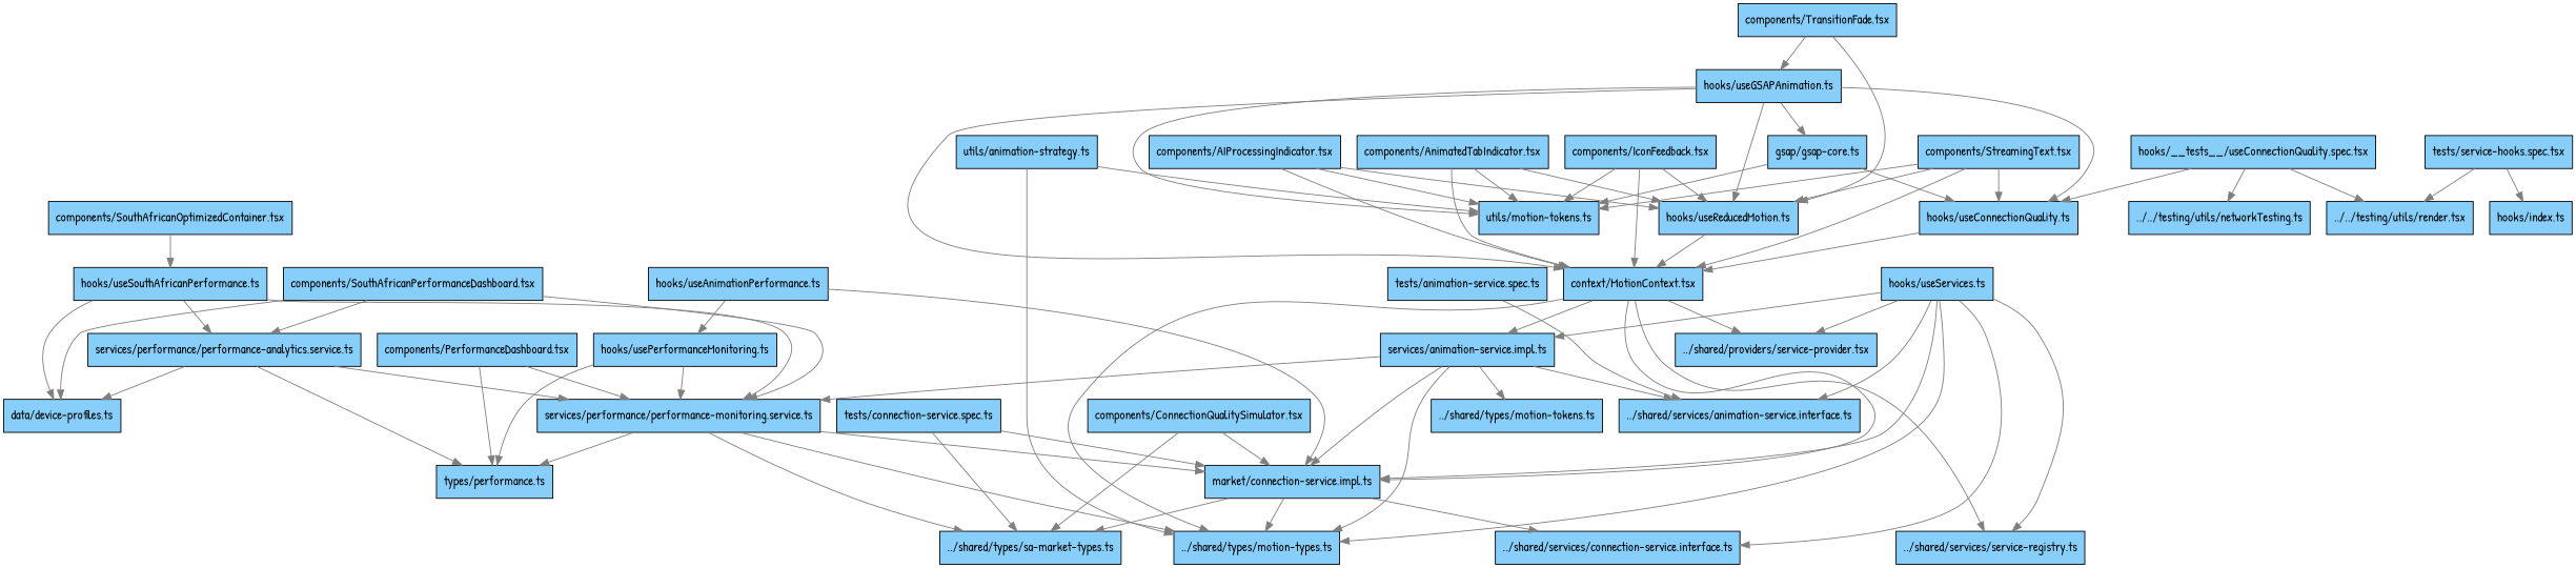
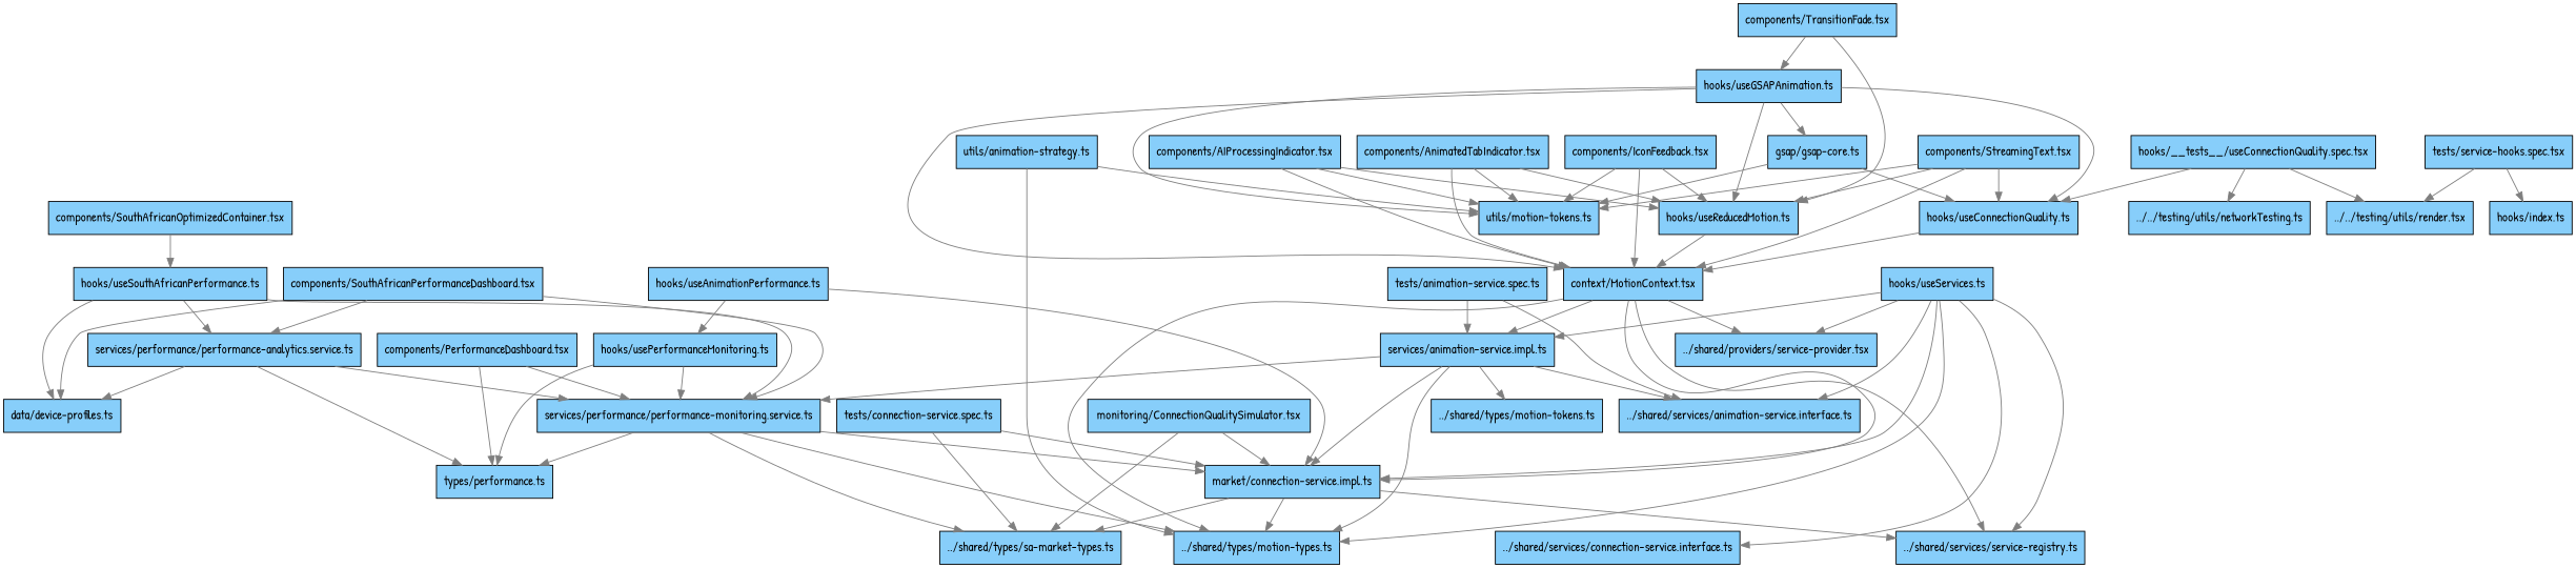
  digraph {
    fontname="Patrick Hand"
    rankdir=TB
    node [fillcolor=lightskyblue fontname="Patrick Hand" shape=box style=filled]
    edge [color=gray50 fontcolor=gray50 fontname="Patrick Hand"]
    n1 [label="components/AIProcessingIndicator.tsx"]
    n2 [label="context/MotionContext.tsx"]
    n3 [label="utils/motion-tokens.ts"]
    n4 [label="hooks/useReducedMotion.ts"]
    n5 [label="market/connection-service.impl.ts"]
    n6 [label="../shared/types/motion-types.ts"]
    n7 [label="../shared/providers/service-provider.tsx"]
    n8 [label="services/animation-service.impl.ts"]
    n9 [label="../shared/services/service-registry.ts"]
    n10 [label="../shared/types/sa-market-types.ts"]
    n11 [label="../shared/services/connection-service.interface.ts"]
    n12 [label="services/performance/performance-monitoring.service.ts"]
    n13 [label="../shared/services/animation-service.interface.ts"]
    n14 [label="../shared/types/motion-tokens.ts"]
    n15 [label="components/AnimatedTabIndicator.tsx"]
-   n16 [label="components/ConnectionQualitySimulator.tsx"]
+   n16 [label="monitoring/ConnectionQualitySimulator.tsx"]
    n17 [label="components/IconFeedback.tsx"]
    n18 [label="components/PerformanceDashboard.tsx"]
    n19 [label="types/performance.ts"]
    n20 [label="components/SouthAfricanOptimizedContainer.tsx"]
    n21 [label="hooks/useSouthAfricanPerformance.ts"]
    n22 [label="services/performance/performance-analytics.service.ts"]
    n23 [label="data/device-profiles.ts"]
    n24 [label="components/SouthAfricanPerformanceDashboard.tsx"]
    n25 [label="components/StreamingText.tsx"]
    n26 [label="hooks/useConnectionQuality.ts"]
    n27 [label="components/TransitionFade.tsx"]
    n28 [label="hooks/useGSAPAnimation.ts"]
    n29 [label="gsap/gsap-core.ts"]
    n30 [label="hooks/__tests__/useConnectionQuality.spec.tsx"]
    n31 [label="../../testing/utils/render.tsx"]
    n32 [label="../../testing/utils/networkTesting.ts"]
    n33 [label="hooks/useAnimationPerformance.ts"]
    n34 [label="hooks/usePerformanceMonitoring.ts"]
    n35 [label="hooks/useServices.ts"]
    n36 [label="tests/animation-service.spec.ts"]
    n37 [label="tests/connection-service.spec.ts"]
    n38 [label="tests/service-hooks.spec.tsx"]
    n39 [label="hooks/index.ts"]
    n40 [label="utils/animation-strategy.ts"]
    n1 -> n2
    n1 -> n3
    n1 -> n4
    n2 -> n5
    n2 -> n6
    n2 -> n7
    n2 -> n8
    n2 -> n9
    n4 -> n2
    n5 -> n6
    n5 -> n10
-   n5 -> n11
+   n5 -> n9
    n8 -> n5
    n8 -> n6
    n8 -> n12
    n8 -> n13
    n8 -> n14
    n12 -> n5
    n12 -> n6
    n12 -> n10
    n12 -> n19
    n15 -> n2
    n15 -> n3
    n15 -> n4
    n16 -> n5
    n16 -> n10
    n17 -> n2
    n17 -> n3
    n17 -> n4
    n18 -> n12
    n18 -> n19
    n20 -> n21
    n21 -> n12
    n21 -> n22
    n21 -> n23
    n22 -> n12
    n22 -> n19
    n22 -> n23
    n24 -> n12
    n24 -> n22
    n24 -> n23
    n25 -> n2
    n25 -> n3
    n25 -> n4
    n25 -> n26
    n26 -> n2
    n27 -> n4
    n27 -> n28
    n28 -> n2
    n28 -> n3
    n28 -> n4
    n28 -> n26
    n28 -> n29
    n29 -> n3
    n29 -> n26
    n30 -> n26
    n30 -> n31
    n30 -> n32
    n33 -> n5
    n33 -> n34
    n34 -> n12
    n34 -> n19
    n35 -> n5
    n35 -> n6
    n35 -> n7
    n35 -> n8
    n35 -> n9
    n35 -> n11
    n35 -> n13
+   n36 -> n8
    n36 -> n13
    n37 -> n5
    n37 -> n10
    n38 -> n31
    n38 -> n39
    n40 -> n3
    n40 -> n6
  }
